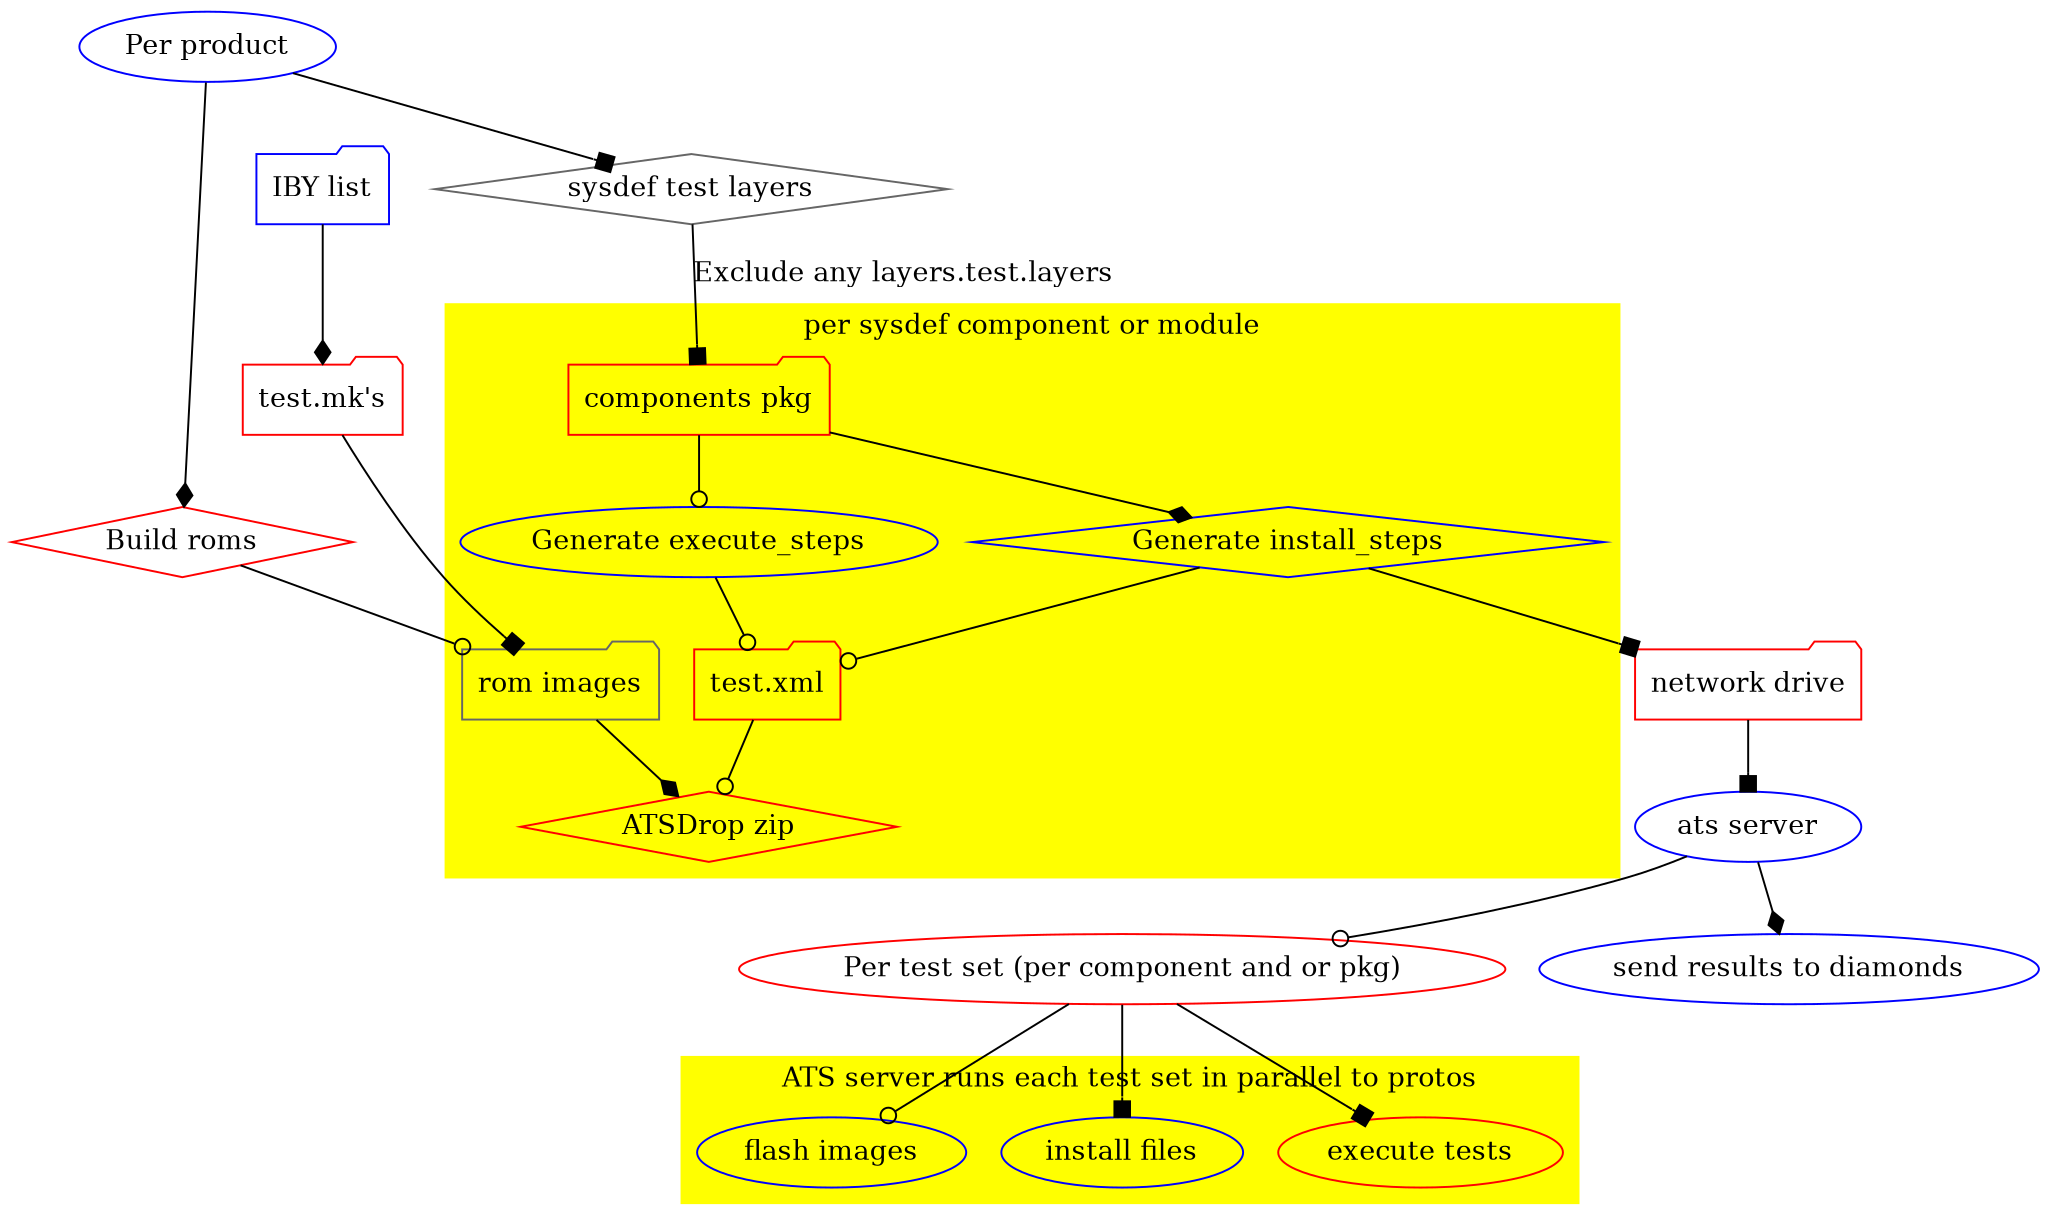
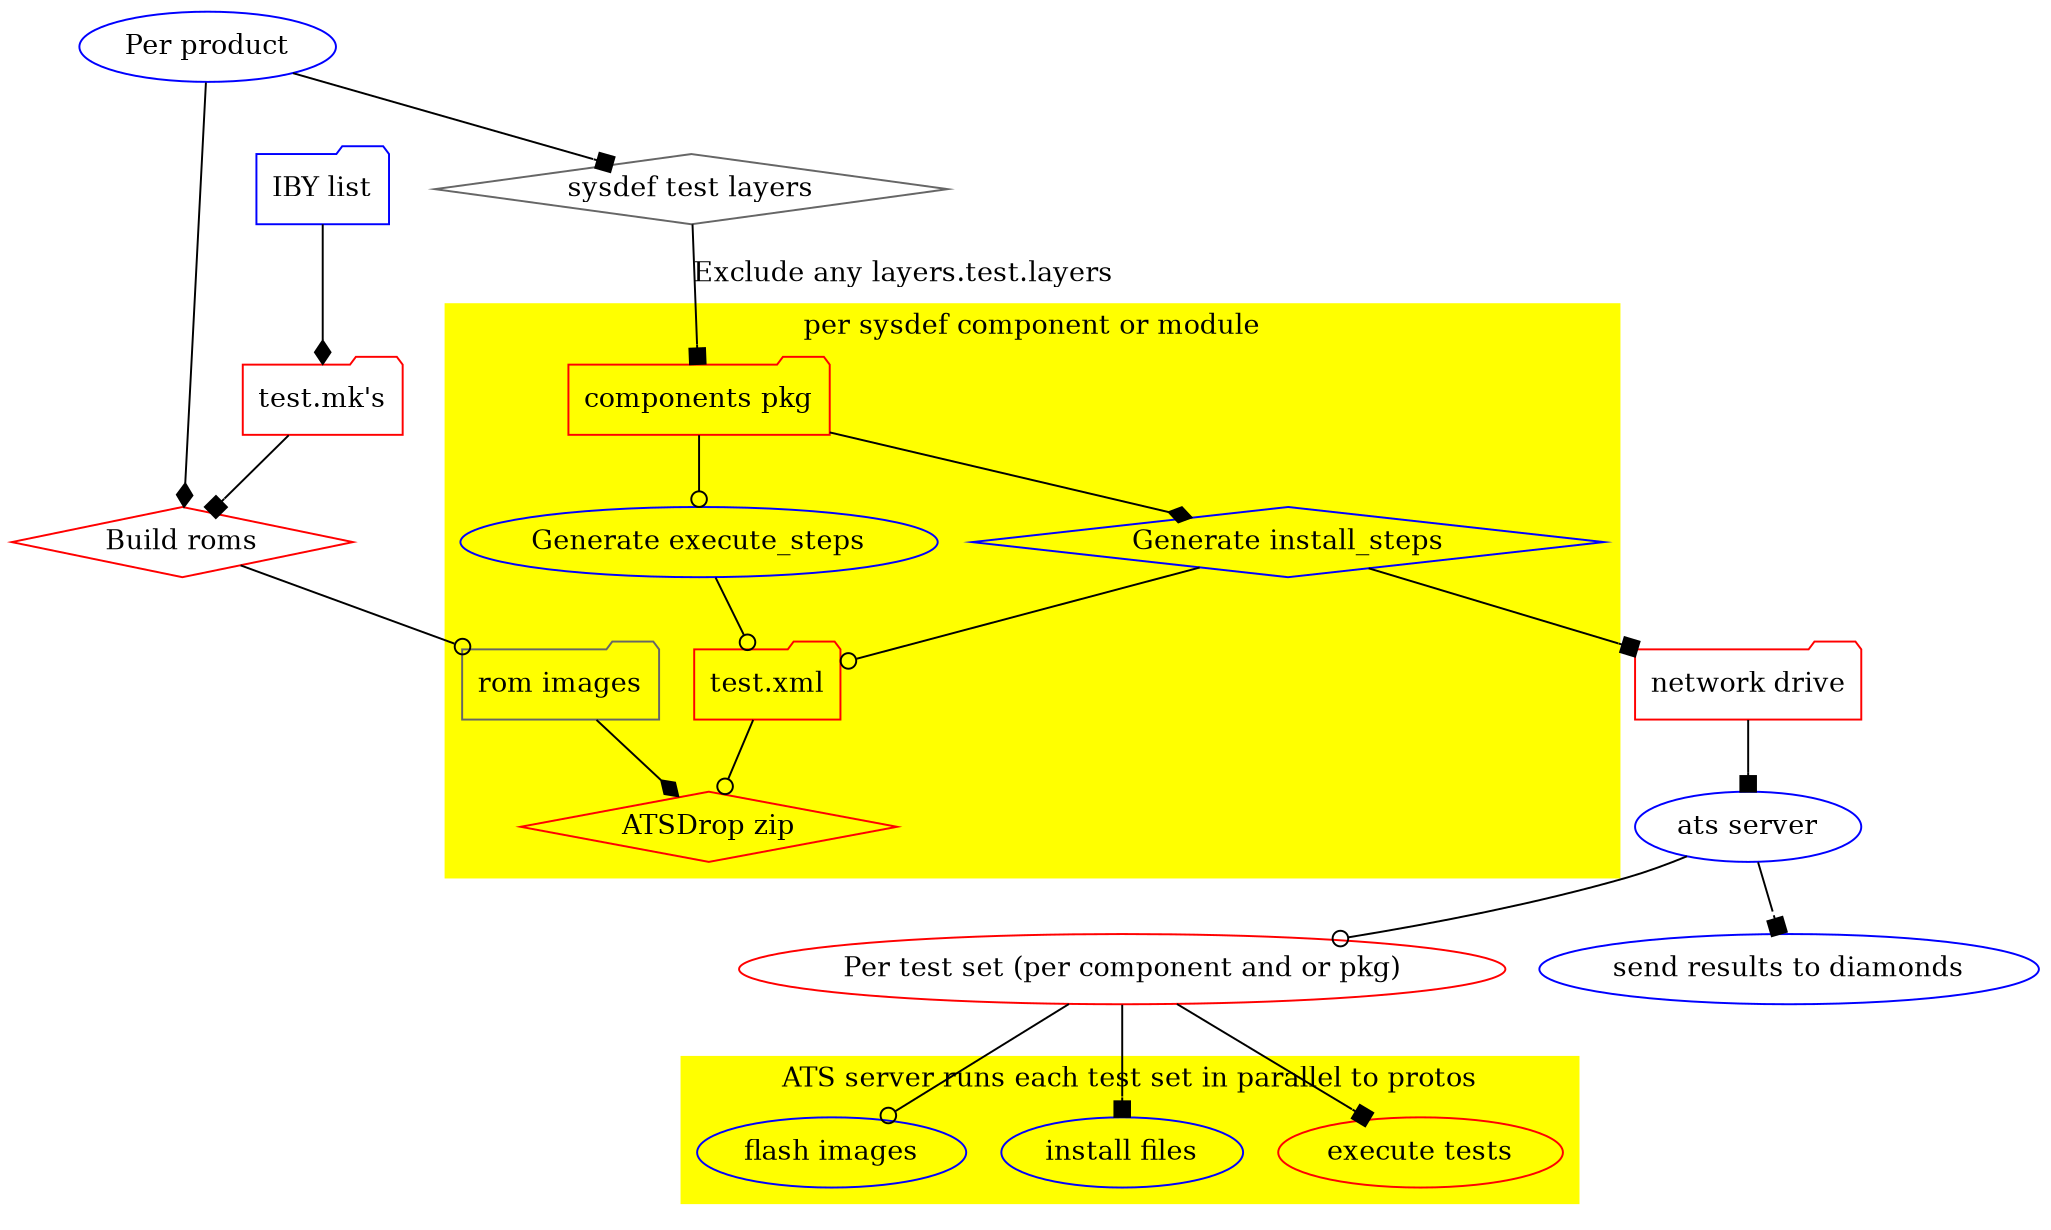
  digraph {
    node [color=red shape=ellipse]
    edge [arrowhead=odot]
    "components pkg" [shape=folder]
    "Generate install_steps" [color=blue shape=diamond]
    "Generate execute_steps" [color=blue]
    "test.xml" [shape=folder]
    "rom images" [color=gray40 shape=folder]
    "ATSDrop zip" [shape=diamond]
    "flash images" [color=blue]
    "install files" [color=blue]
    "execute tests"
    "network drive" [shape=folder]
    "IBY list" [color=blue shape=folder]
    "test.mk's" [shape=folder]
    "Build roms" [shape=diamond]
    "Per product" [color=blue]
    "sysdef test layers" [color=gray40 shape=diamond]
    "ats server" [color=blue]
    "Per test set (per component and or pkg)"
    "send results to diamonds" [color=blue]
    subgraph cluster_1 {
      color=yellow
      label="per sysdef component or module"
      style=filled
      "components pkg"
      "Generate install_steps"
      "Generate execute_steps"
      "test.xml"
      "rom images"
      "ATSDrop zip"
    }
    subgraph cluster_2 {
      color=yellow
      label="ATS server runs each test set in parallel to protos"
      style=filled
      "flash images"
      "install files"
      "execute tests"
    }
    "components pkg" -> "Generate install_steps" [arrowhead=diamond]
    "components pkg" -> "Generate execute_steps"
    "Generate install_steps" -> "test.xml"
    "Generate install_steps" -> "network drive" [arrowhead=box]
    "Generate execute_steps" -> "test.xml"
    "test.xml" -> "ATSDrop zip"
    "rom images" -> "ATSDrop zip" [arrowhead=diamond]
    "network drive" -> "ats server" [arrowhead=box]
    "IBY list" -> "test.mk's" [arrowhead=diamond]
-   "test.mk's" -> "rom images" [arrowhead=box]
+   "test.mk's" -> "Build roms" [arrowhead=box]
    "Build roms" -> "rom images"
    "Per product" -> "Build roms" [arrowhead=diamond]
    "Per product" -> "sysdef test layers" [arrowhead=box]
    "sysdef test layers" -> "components pkg" [arrowhead=box label="Exclude any layers.test.layers"]
    "ats server" -> "Per test set (per component and or pkg)"
-   "ats server" -> "send results to diamonds" [arrowhead=diamond]
+   "ats server" -> "send results to diamonds" [arrowhead=box]
    "Per test set (per component and or pkg)" -> "flash images"
    "Per test set (per component and or pkg)" -> "install files" [arrowhead=box]
    "Per test set (per component and or pkg)" -> "execute tests" [arrowhead=box]
  }
